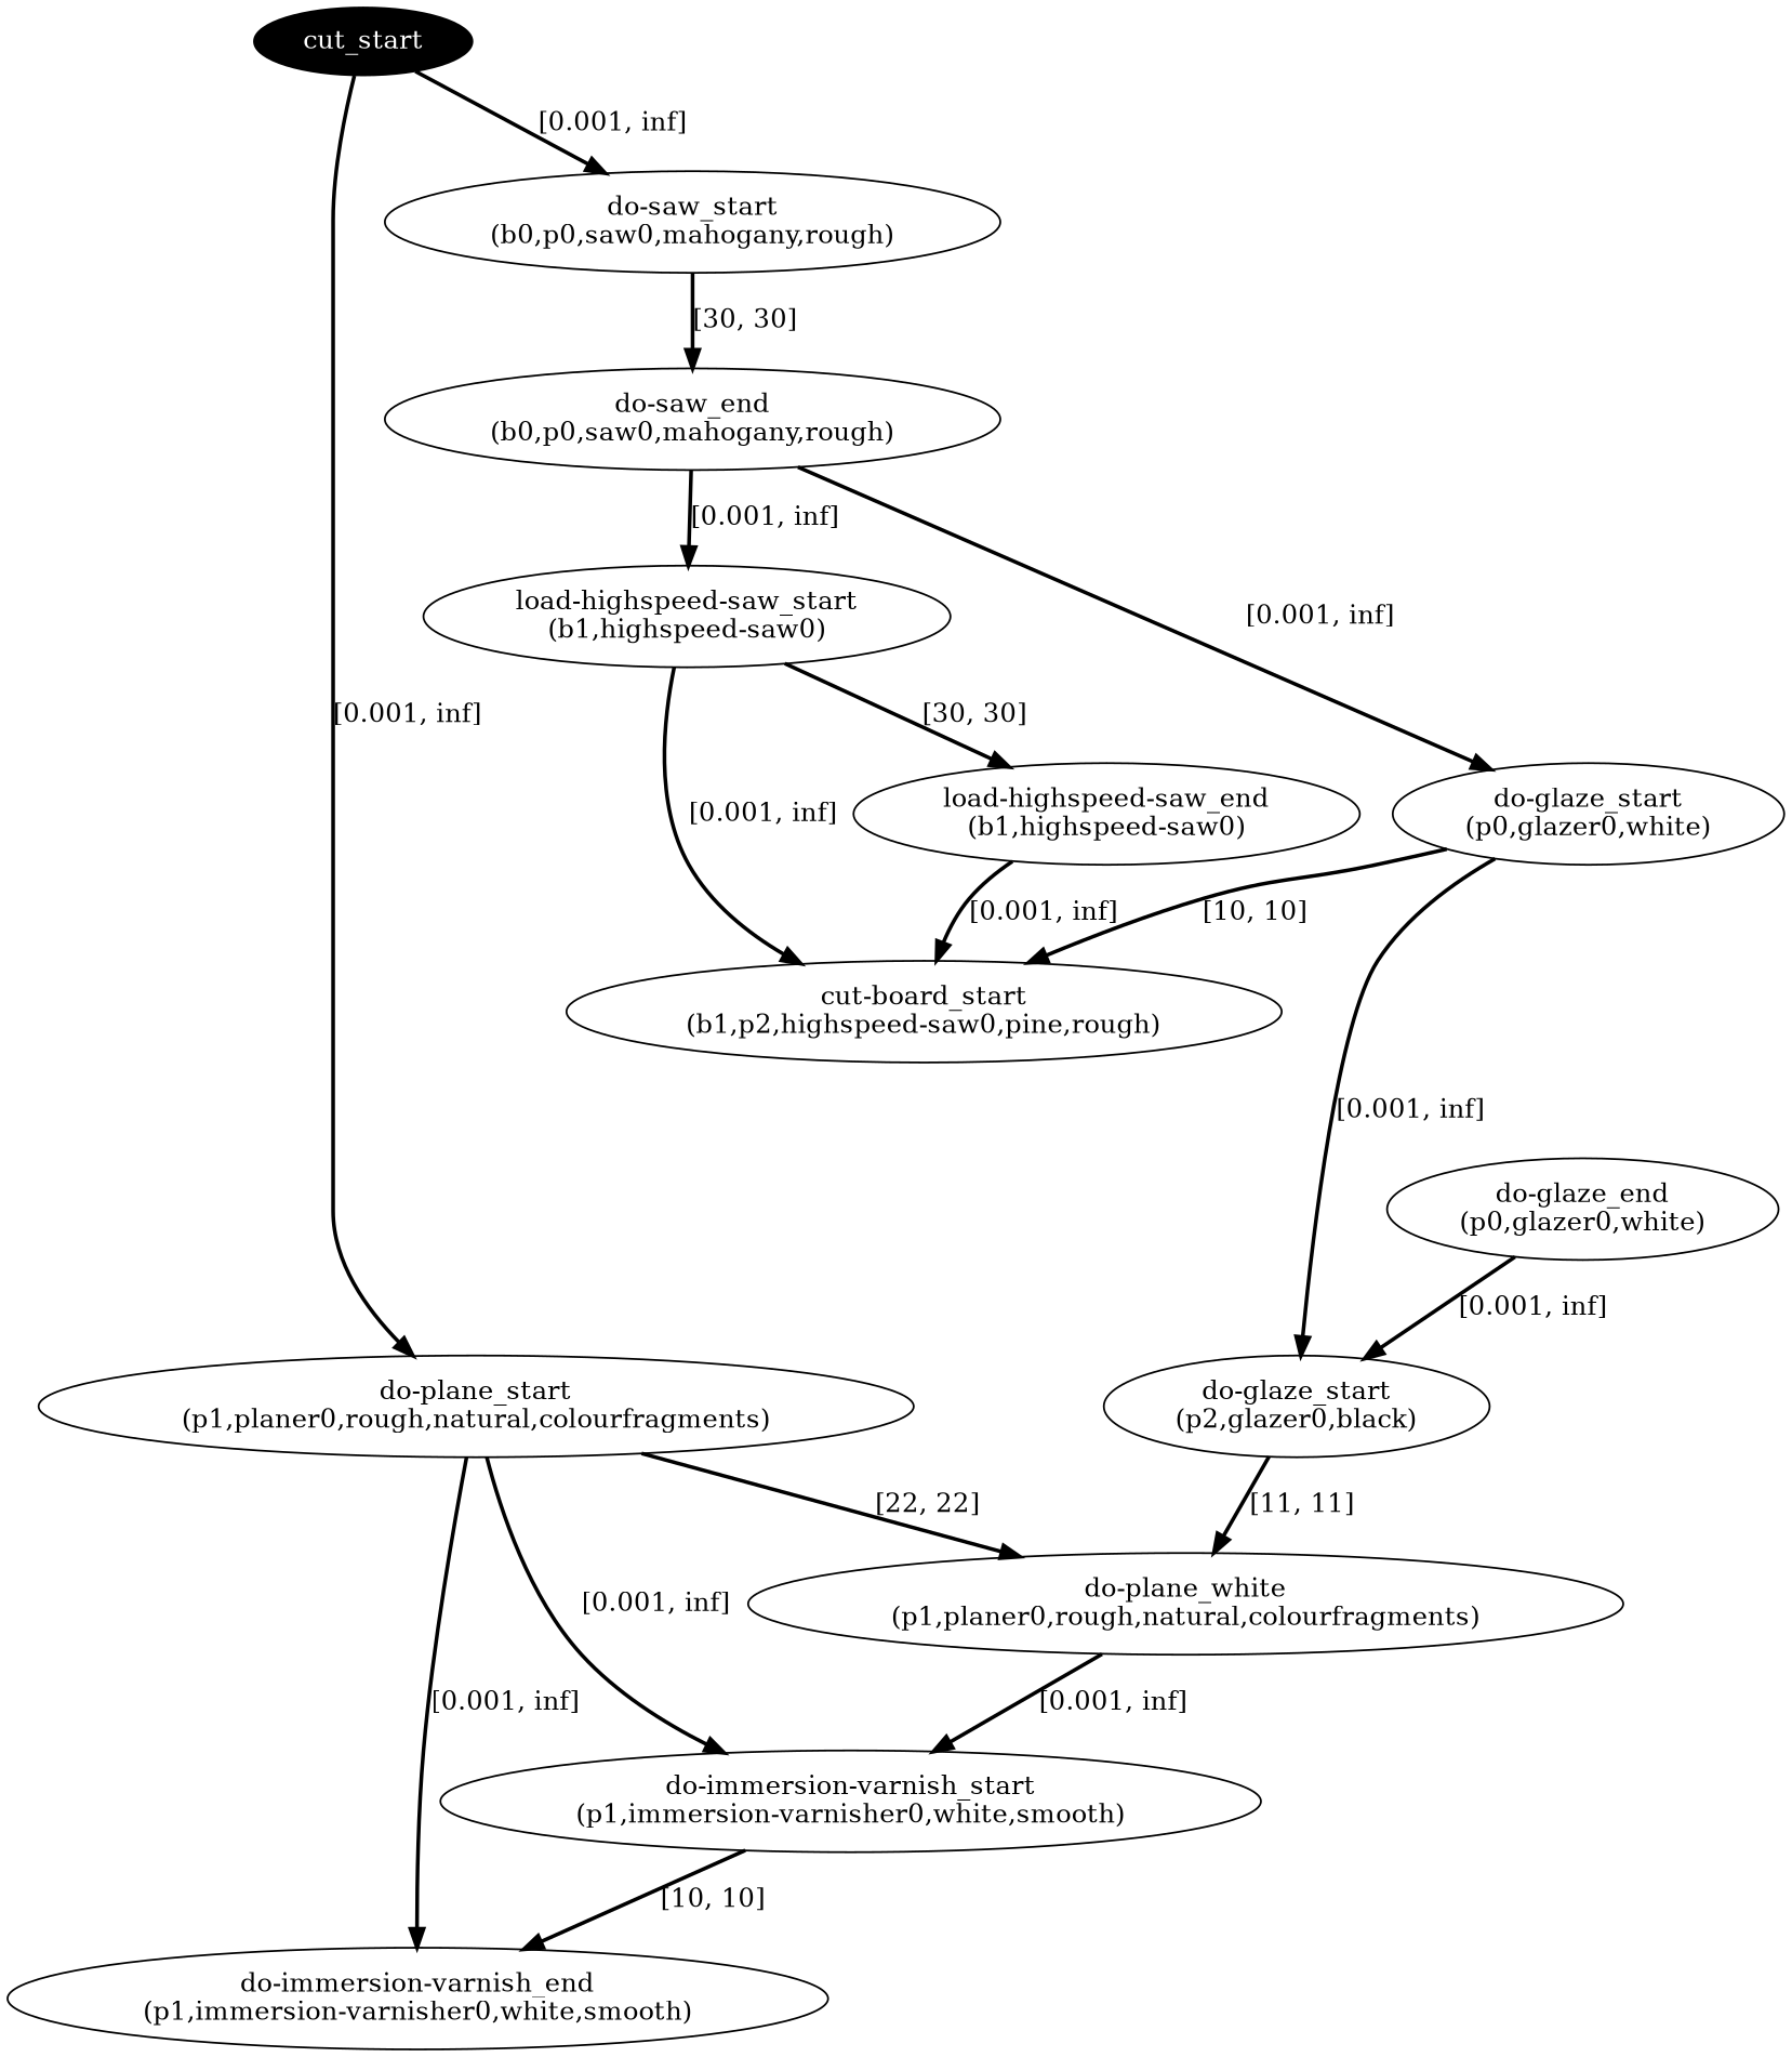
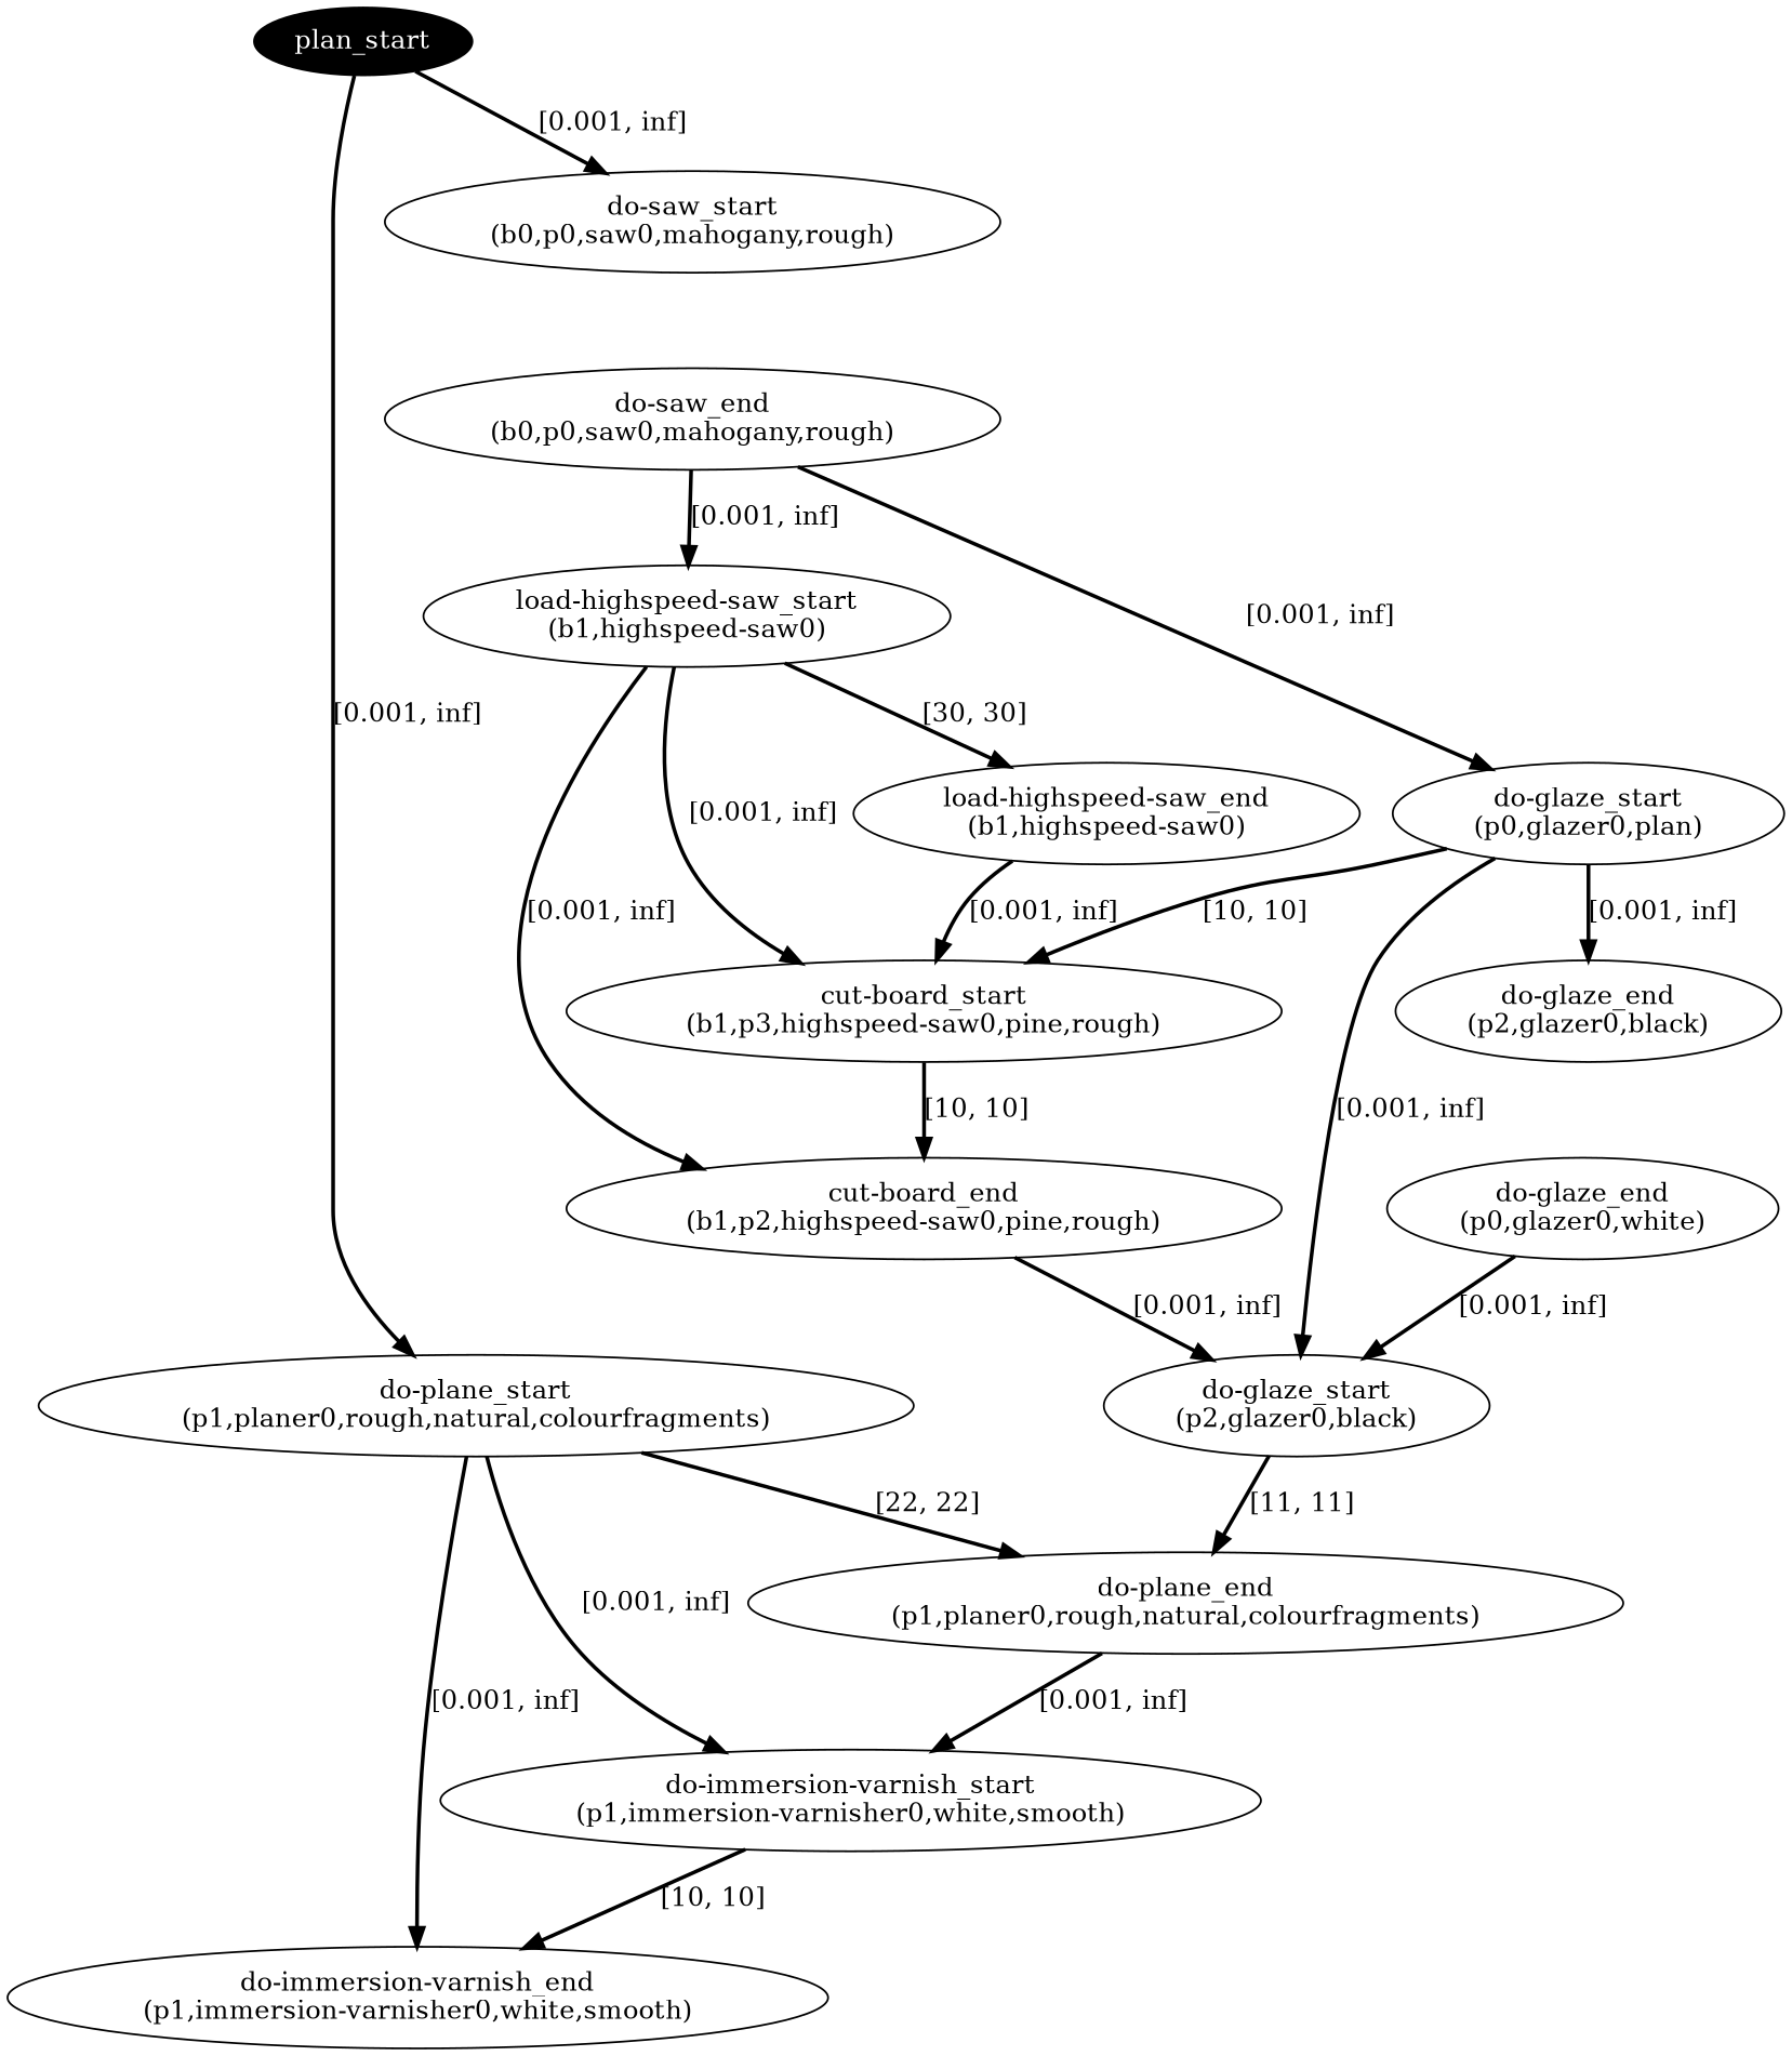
  digraph {
    edge [color=black penwidth=2]
-   n1 [fillcolor=black fontcolor=white label=cut_start style=filled]
+   n1 [fillcolor=black fontcolor=white label=plan_start style=filled]
    n2 [label="do-plane_start\n(p1,planer0,rough,natural,colourfragments)"]
    n3 [label="do-saw_start\n(b0,p0,saw0,mahogany,rough)"]
-   n4 [label="do-plane_white\n(p1,planer0,rough,natural,colourfragments)"]
+   n4 [label="do-plane_end\n(p1,planer0,rough,natural,colourfragments)"]
    n5 [label="do-immersion-varnish_start\n(p1,immersion-varnisher0,white,smooth)"]
    n6 [label="do-immersion-varnish_end\n(p1,immersion-varnisher0,white,smooth)"]
    n7 [label="do-saw_end\n(b0,p0,saw0,mahogany,rough)"]
    n8 [label="load-highspeed-saw_start\n(b1,highspeed-saw0)"]
    n9 [label="load-highspeed-saw_end\n(b1,highspeed-saw0)"]
-   n10 [label="cut-board_start\n(b1,p2,highspeed-saw0,pine,rough)"]
-   n12 [label="do-glaze_start\n(p0,glazer0,white)"]
+   n10 [label="cut-board_start\n(b1,p3,highspeed-saw0,pine,rough)"]
+   n11 [label="cut-board_end\n(b1,p2,highspeed-saw0,pine,rough)"]
+   n12 [label="do-glaze_start\n(p0,glazer0,plan)"]
    n13 [label="do-glaze_start\n(p2,glazer0,black)"]
+   n14 [label="do-glaze_end\n(p2,glazer0,black)"]
    n15 [label="do-glaze_end\n(p0,glazer0,white)"]
    n1 -> n2 [label="[0.001, inf]"]
    n1 -> n3 [label="[0.001, inf]"]
    n2 -> n4 [label="[22, 22]"]
    n2 -> n5 [label="[0.001, inf]"]
    n2 -> n6 [label="[0.001, inf]"]
-   n3 -> n7 [label="[30, 30]"]
    n4 -> n5 [label="[0.001, inf]"]
    n5 -> n6 [label="[10, 10]"]
    n7 -> n8 [label="[0.001, inf]"]
    n7 -> n12 [label="[0.001, inf]"]
    n8 -> n9 [label="[30, 30]"]
    n8 -> n10 [label="[0.001, inf]"]
+   n8 -> n11 [label="[0.001, inf]"]
    n9 -> n10 [label="[0.001, inf]"]
+   n10 -> n11 [label="[10, 10]"]
+   n11 -> n13 [label="[0.001, inf]"]
    n12 -> n10 [label="[10, 10]"]
    n12 -> n13 [label="[0.001, inf]"]
+   n12 -> n14 [label="[0.001, inf]"]
    n13 -> n4 [label="[11, 11]"]
    n15 -> n13 [label="[0.001, inf]"]
  }
